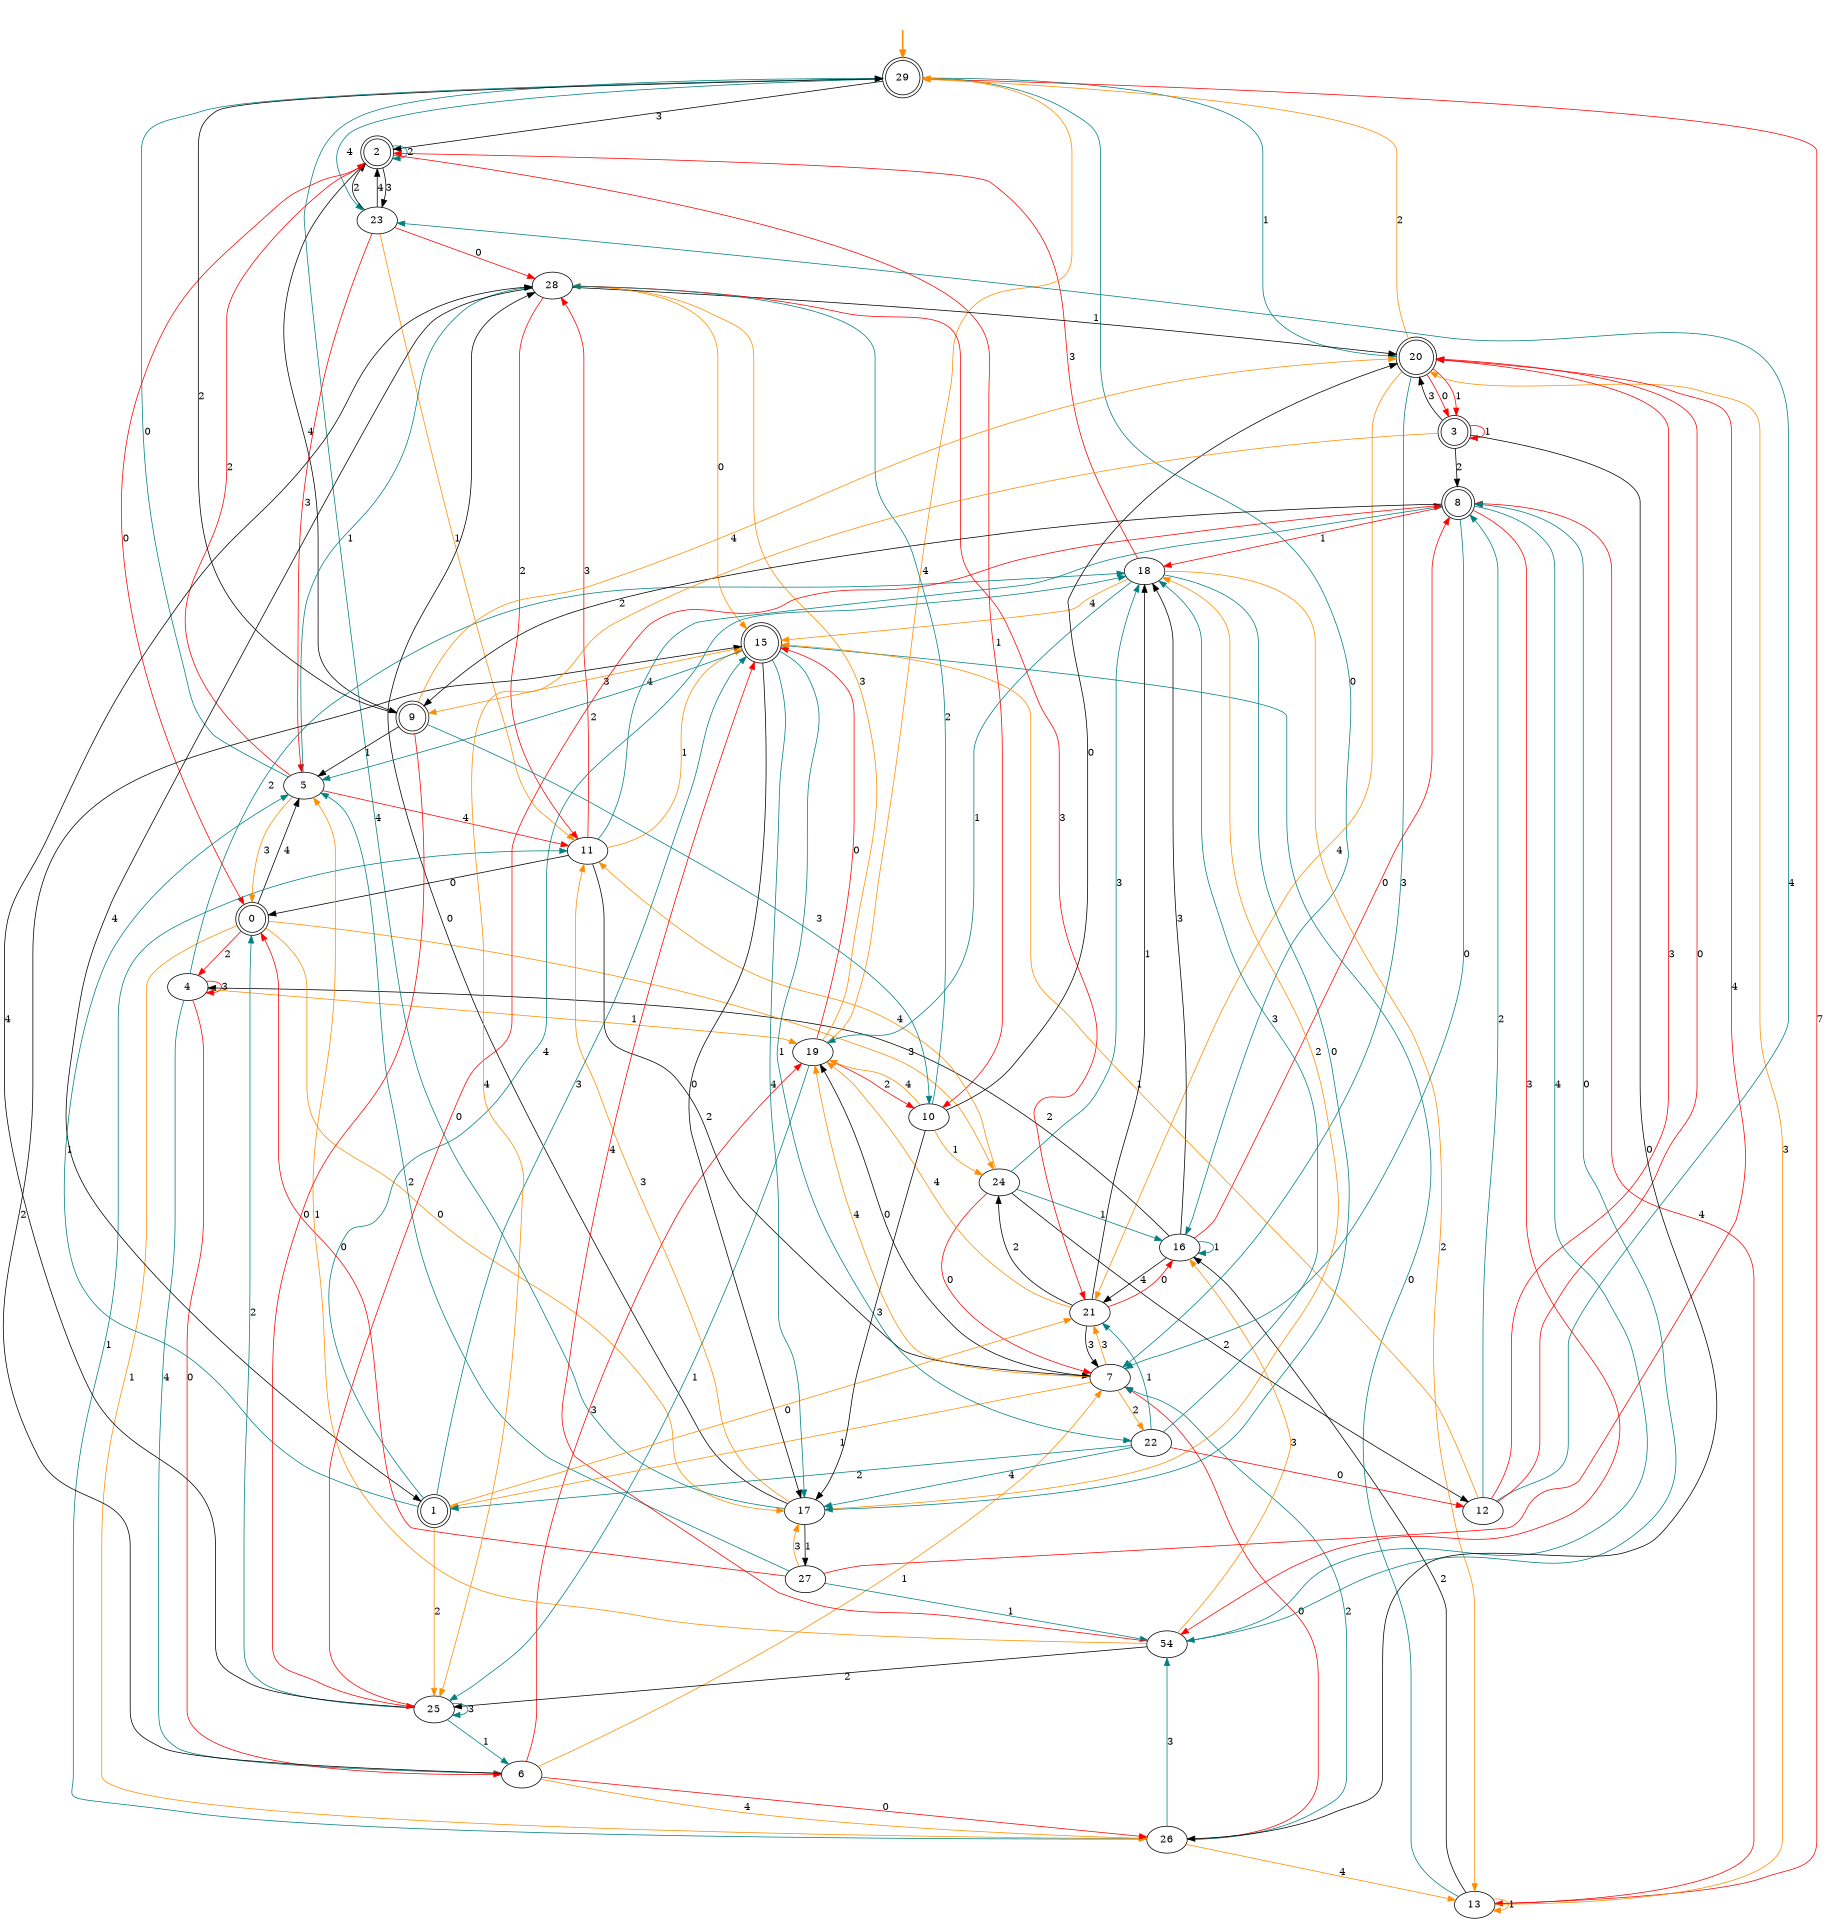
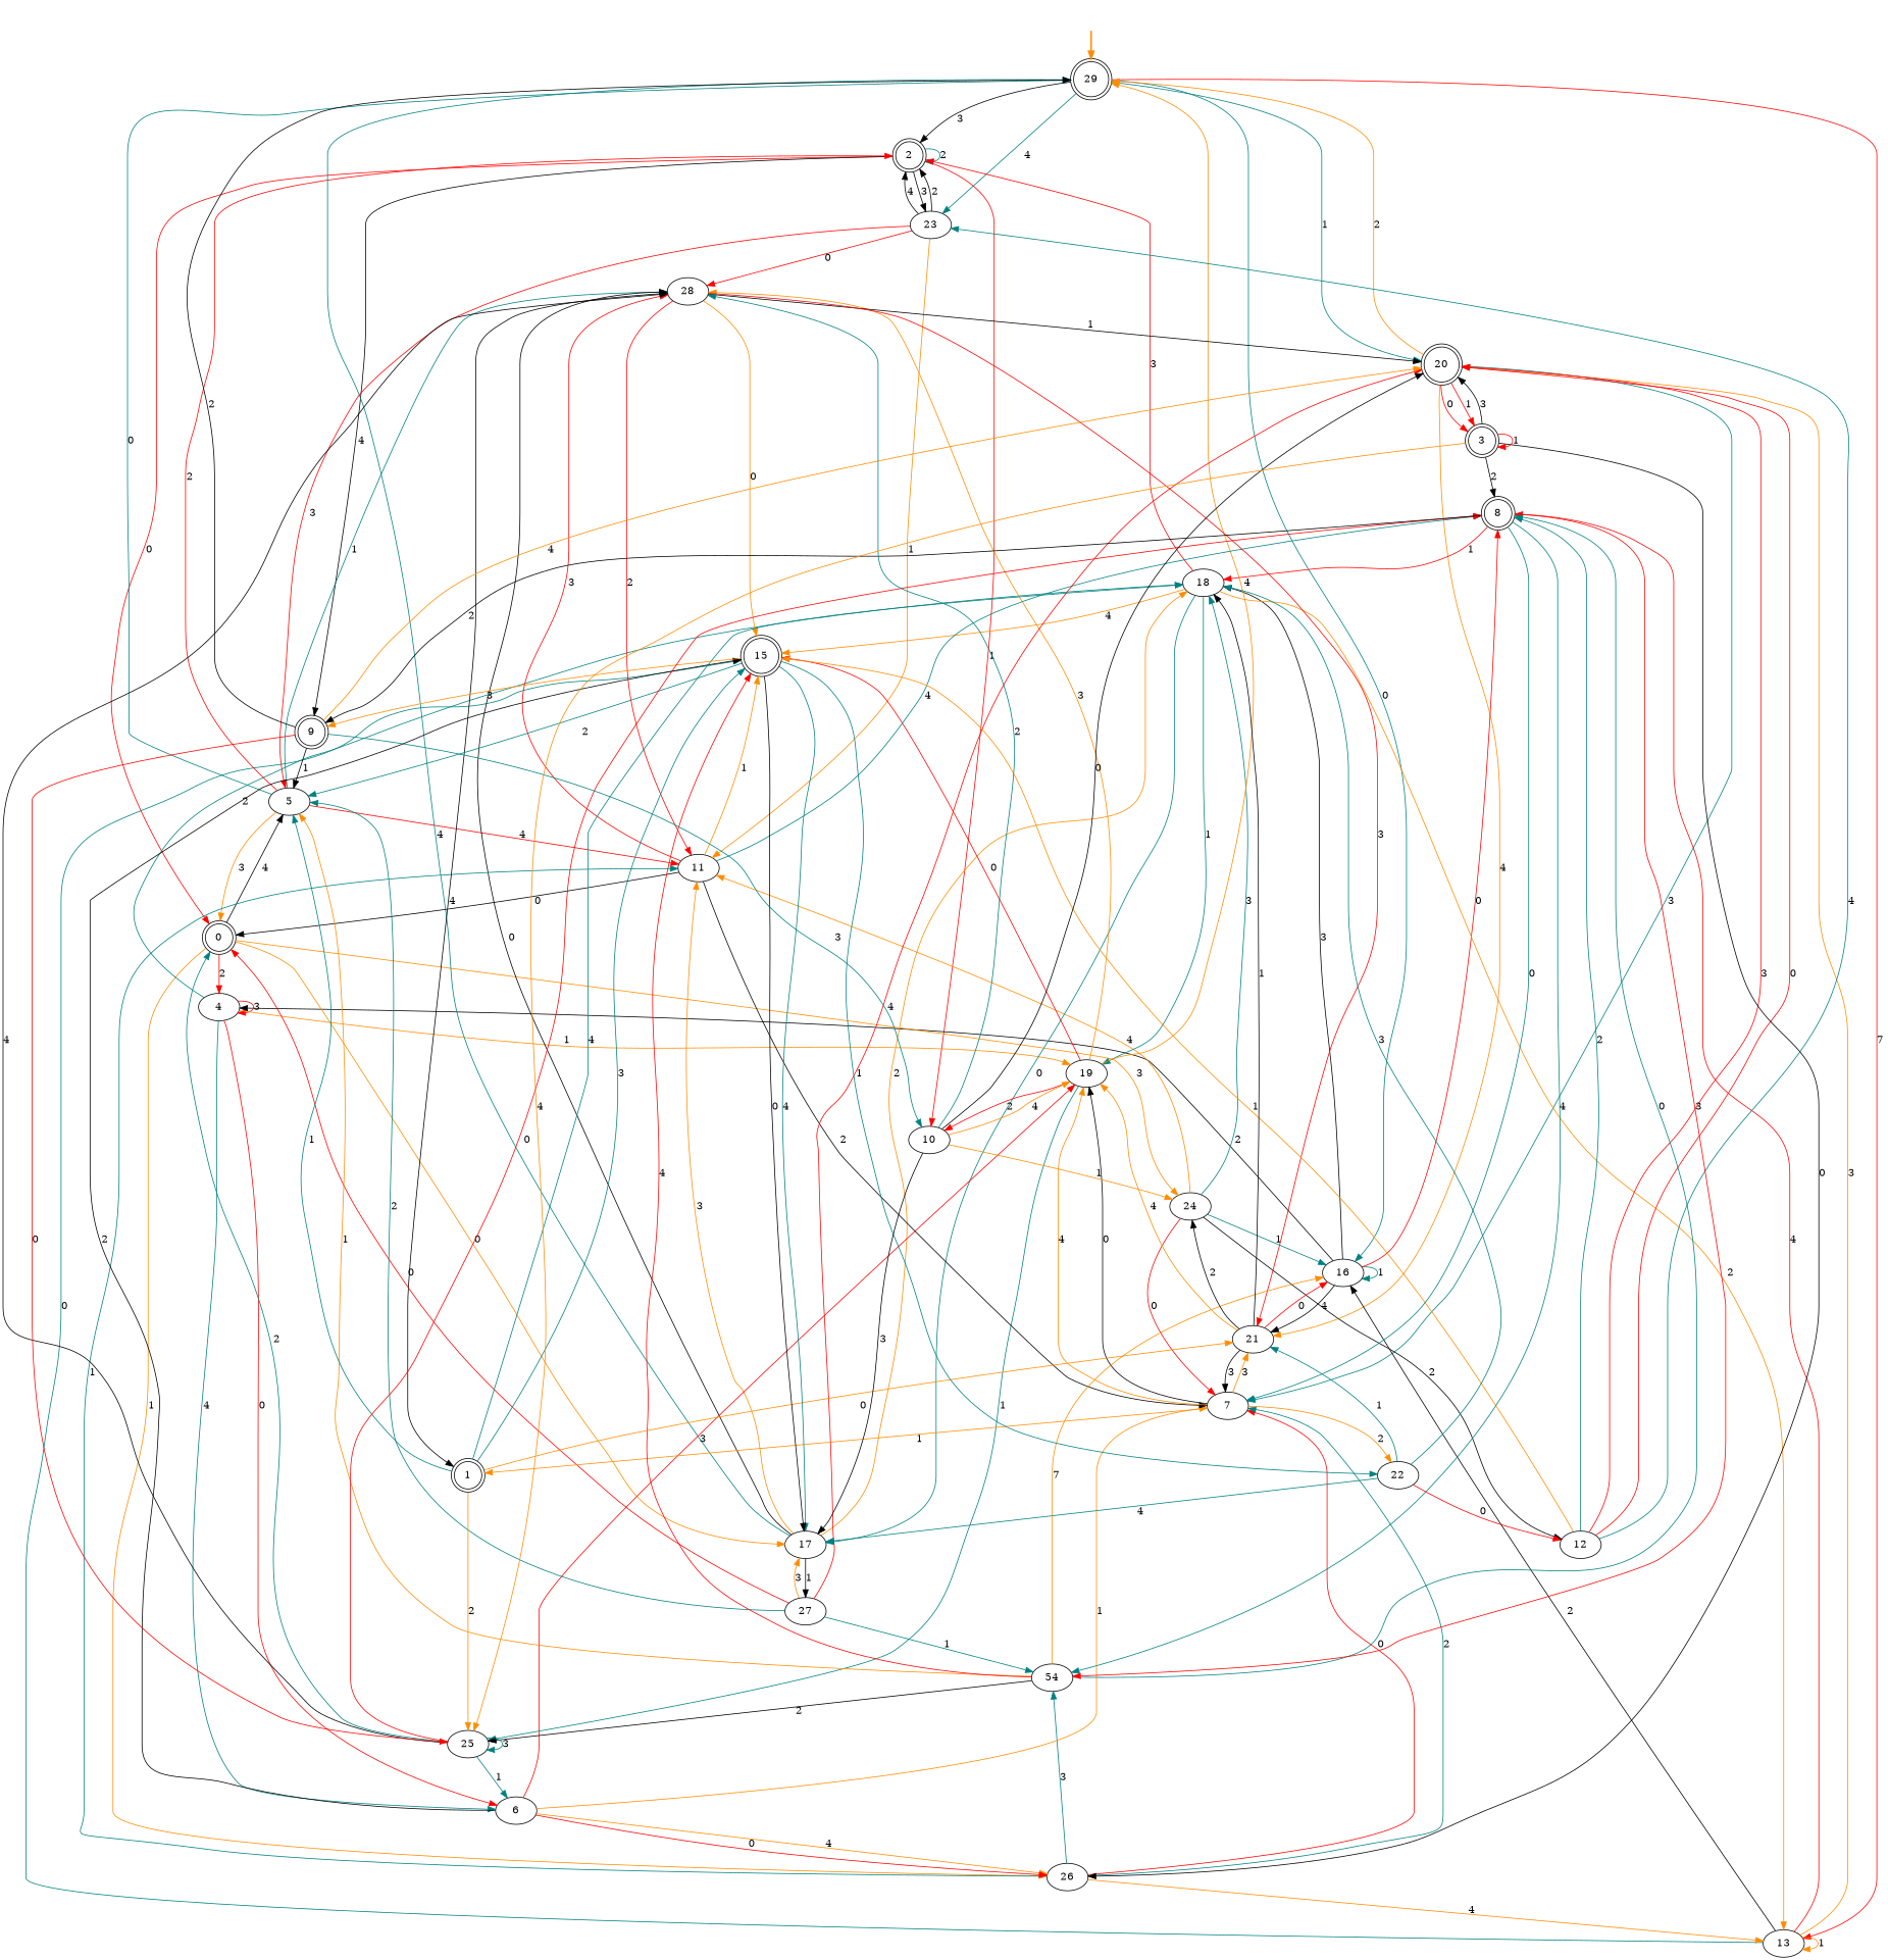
  digraph {
    edge [color=teal]
    fake [style=invisible]
    29 [root=true shape=doublecircle]
    2 [shape=doublecircle]
    23
    20 [shape=doublecircle]
    13
    16
    0 [shape=doublecircle]
    4
    5
    17
    24
    26
    18
    6
    19
    11
    28
    27
    7
    12
    n22 [label=54]
    1 [shape=doublecircle]
    15 [shape=doublecircle]
    21
    25
    9 [shape=doublecircle]
    22
    8 [shape=doublecircle]
    10
    3 [shape=doublecircle]
    fake -> 29 [color=darkorange style=bold]
    29 -> 2 [color=black label=3]
    29 -> 23 [label=4]
    29 -> 20 [label=1]
    29 -> 13 [color=red label=7]
    29 -> 16 [label=0]
    2 -> 2 [label=2]
    2 -> 23 [color=black label=3]
    2 -> 0 [color=red label=0]
    2 -> 9 [color=black label=4]
    2 -> 10 [color=red label=1]
    23 -> 2 [color=black label=2]
    23 -> 2 [color=black label=4]
    23 -> 5 [color=red label=3]
    23 -> 11 [color=darkorange label=1]
    23 -> 28 [color=red label=0]
    20 -> 29 [color=darkorange label=2]
    20 -> 7 [label=3]
    20 -> 21 [color=darkorange label=4]
    20 -> 3 [color=red label=0]
    20 -> 3 [color=red label=1]
    13 -> 20 [color=darkorange label=3]
    13 -> 13 [color=darkorange label=1]
    13 -> 16 [color=black label=2]
    13 -> 15 [label=0]
    13 -> 8 [color=red label=4]
    16 -> 16 [label=1]
    16 -> 4 [color=black label=2]
    16 -> 18 [color=black label=3]
    16 -> 21 [color=black label=4]
    16 -> 8 [color=red label=0]
    0 -> 4 [color=red label=2]
    0 -> 5 [color=black label=4]
    0 -> 17 [color=darkorange label=0]
    0 -> 24 [color=darkorange label=3]
    0 -> 26 [color=darkorange label=1]
    4 -> 4 [color=red label=3]
    4 -> 18 [label=2]
    4 -> 6 [label=4]
    4 -> 6 [color=red label=0]
    4 -> 19 [color=darkorange label=1]
    5 -> 29 [label=0]
    5 -> 2 [color=red label=2]
    5 -> 0 [color=darkorange label=3]
    5 -> 11 [color=red label=4]
    5 -> 28 [label=1]
    17 -> 29 [label=4]
    17 -> 18 [color=darkorange label=2]
    17 -> 11 [color=darkorange label=3]
    17 -> 28 [color=black label=0]
    17 -> 27 [color=black label=1]
    24 -> 16 [label=1]
    24 -> 18 [label=3]
    24 -> 11 [color=darkorange label=4]
    24 -> 7 [color=red label=0]
    24 -> 12 [color=black label=2]
    26 -> 13 [color=darkorange label=4]
    26 -> 11 [label=1]
    26 -> 7 [color=red label=0]
    26 -> 7 [label=2]
    26 -> n22 [label=3]
    18 -> 2 [color=red label=3]
    18 -> 13 [color=darkorange label=2]
    18 -> 17 [label=0]
    18 -> 19 [label=1]
    18 -> 15 [color=darkorange label=4]
    6 -> 26 [color=darkorange label=4]
    6 -> 26 [color=red label=0]
    6 -> 19 [color=red label=3]
    6 -> 7 [color=darkorange label=1]
    6 -> 15 [color=black label=2]
    19 -> 29 [color=darkorange label=4]
    19 -> 28 [color=darkorange label=3]
    19 -> 15 [color=red label=0]
    19 -> 25 [label=1]
    19 -> 10 [color=red label=2]
    11 -> 0 [color=black label=0]
    11 -> 28 [color=red label=3]
    11 -> 7 [color=black label=2]
    11 -> 15 [color=darkorange label=1]
    11 -> 8 [label=4]
    28 -> 20 [color=black label=1]
    28 -> 11 [color=red label=2]
    28 -> 1 [color=black label=4]
    28 -> 15 [color=darkorange label=0]
    28 -> 21 [color=red label=3]
    27 -> 20 [color=red label=4]
    27 -> 0 [color=red label=0]
    27 -> 5 [label=2]
    27 -> 17 [color=darkorange label=3]
    27 -> n22 [label=1]
    7 -> 19 [color=darkorange label=4]
    7 -> 19 [color=black label=0]
    7 -> 1 [color=darkorange label=1]
    7 -> 21 [color=darkorange label=3]
    7 -> 22 [color=darkorange label=2]
    12 -> 23 [label=4]
    12 -> 20 [color=red label=3]
    12 -> 20 [color=red label=0]
    12 -> 15 [color=darkorange label=1]
    12 -> 8 [label=2]
-   n22 -> 16 [color=darkorange label=3]
+   n22 -> 16 [color=darkorange label=7]
    n22 -> 5 [color=darkorange label=1]
    n22 -> 15 [color=red label=4]
    n22 -> 25 [color=black label=2]
    n22 -> 8 [label=0]
    1 -> 5 [label=1]
    1 -> 18 [label=4]
    1 -> 15 [label=3]
    1 -> 21 [color=darkorange label=0]
    1 -> 25 [color=darkorange label=2]
    15 -> 5 [label=2]
    15 -> 17 [label=4]
    15 -> 17 [color=black label=0]
    15 -> 9 [color=darkorange label=3]
    15 -> 22 [label=1]
    21 -> 16 [color=red label=0]
    21 -> 24 [color=black label=2]
    21 -> 18 [color=black label=1]
    21 -> 19 [color=darkorange label=4]
    21 -> 7 [color=black label=3]
    25 -> 0 [label=2]
    25 -> 6 [label=1]
    25 -> 28 [color=black label=4]
    25 -> 25 [label=3]
    25 -> 8 [color=red label=0]
    9 -> 29 [color=black label=2]
    9 -> 20 [color=darkorange label=4]
    9 -> 5 [color=black label=1]
    9 -> 25 [color=red label=0]
    9 -> 10 [label=3]
    22 -> 17 [label=4]
    22 -> 18 [label=3]
    22 -> 12 [color=red label=0]
-   22 -> 1 [label=2]
    22 -> 21 [label=1]
    8 -> 18 [color=red label=1]
    8 -> 7 [label=0]
    8 -> n22 [label=4]
    8 -> n22 [color=red label=3]
    8 -> 9 [color=black label=2]
    10 -> 20 [color=black label=0]
    10 -> 17 [color=black label=3]
    10 -> 24 [color=darkorange label=1]
    10 -> 19 [color=darkorange label=4]
    10 -> 28 [label=2]
    3 -> 20 [color=black label=3]
    3 -> 26 [color=black label=0]
    3 -> 25 [color=darkorange label=4]
    3 -> 8 [color=black label=2]
    3 -> 3 [color=red label=1]
  }
